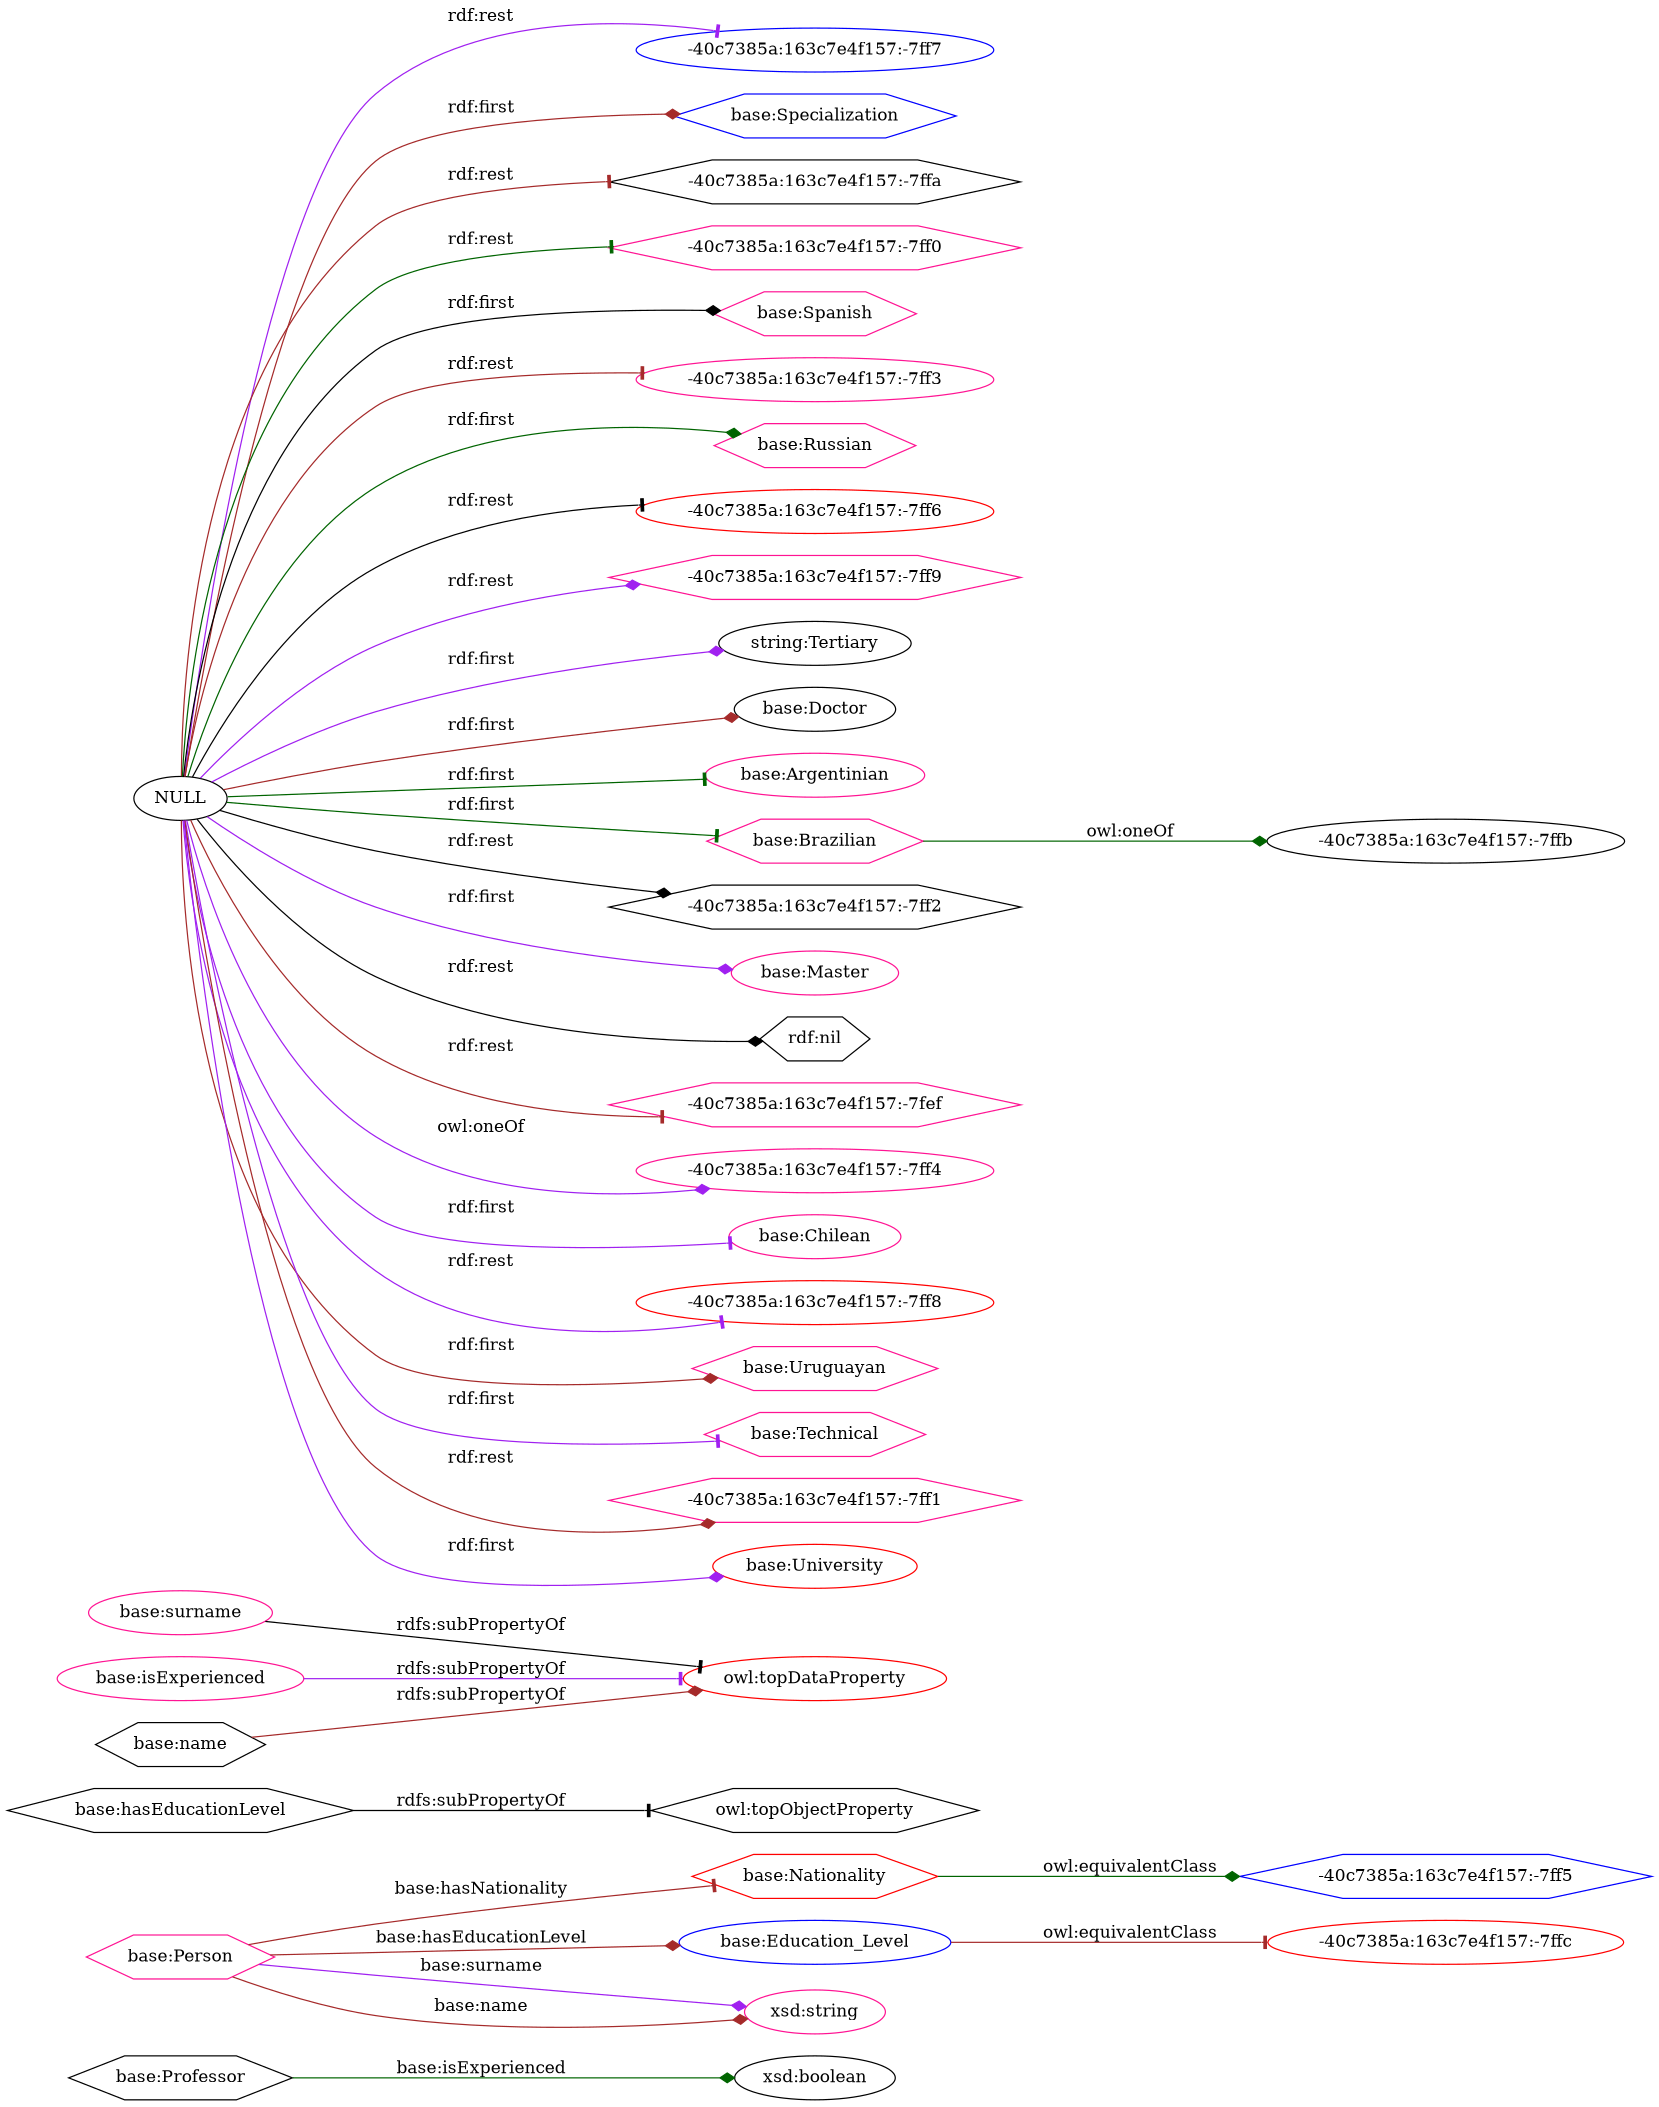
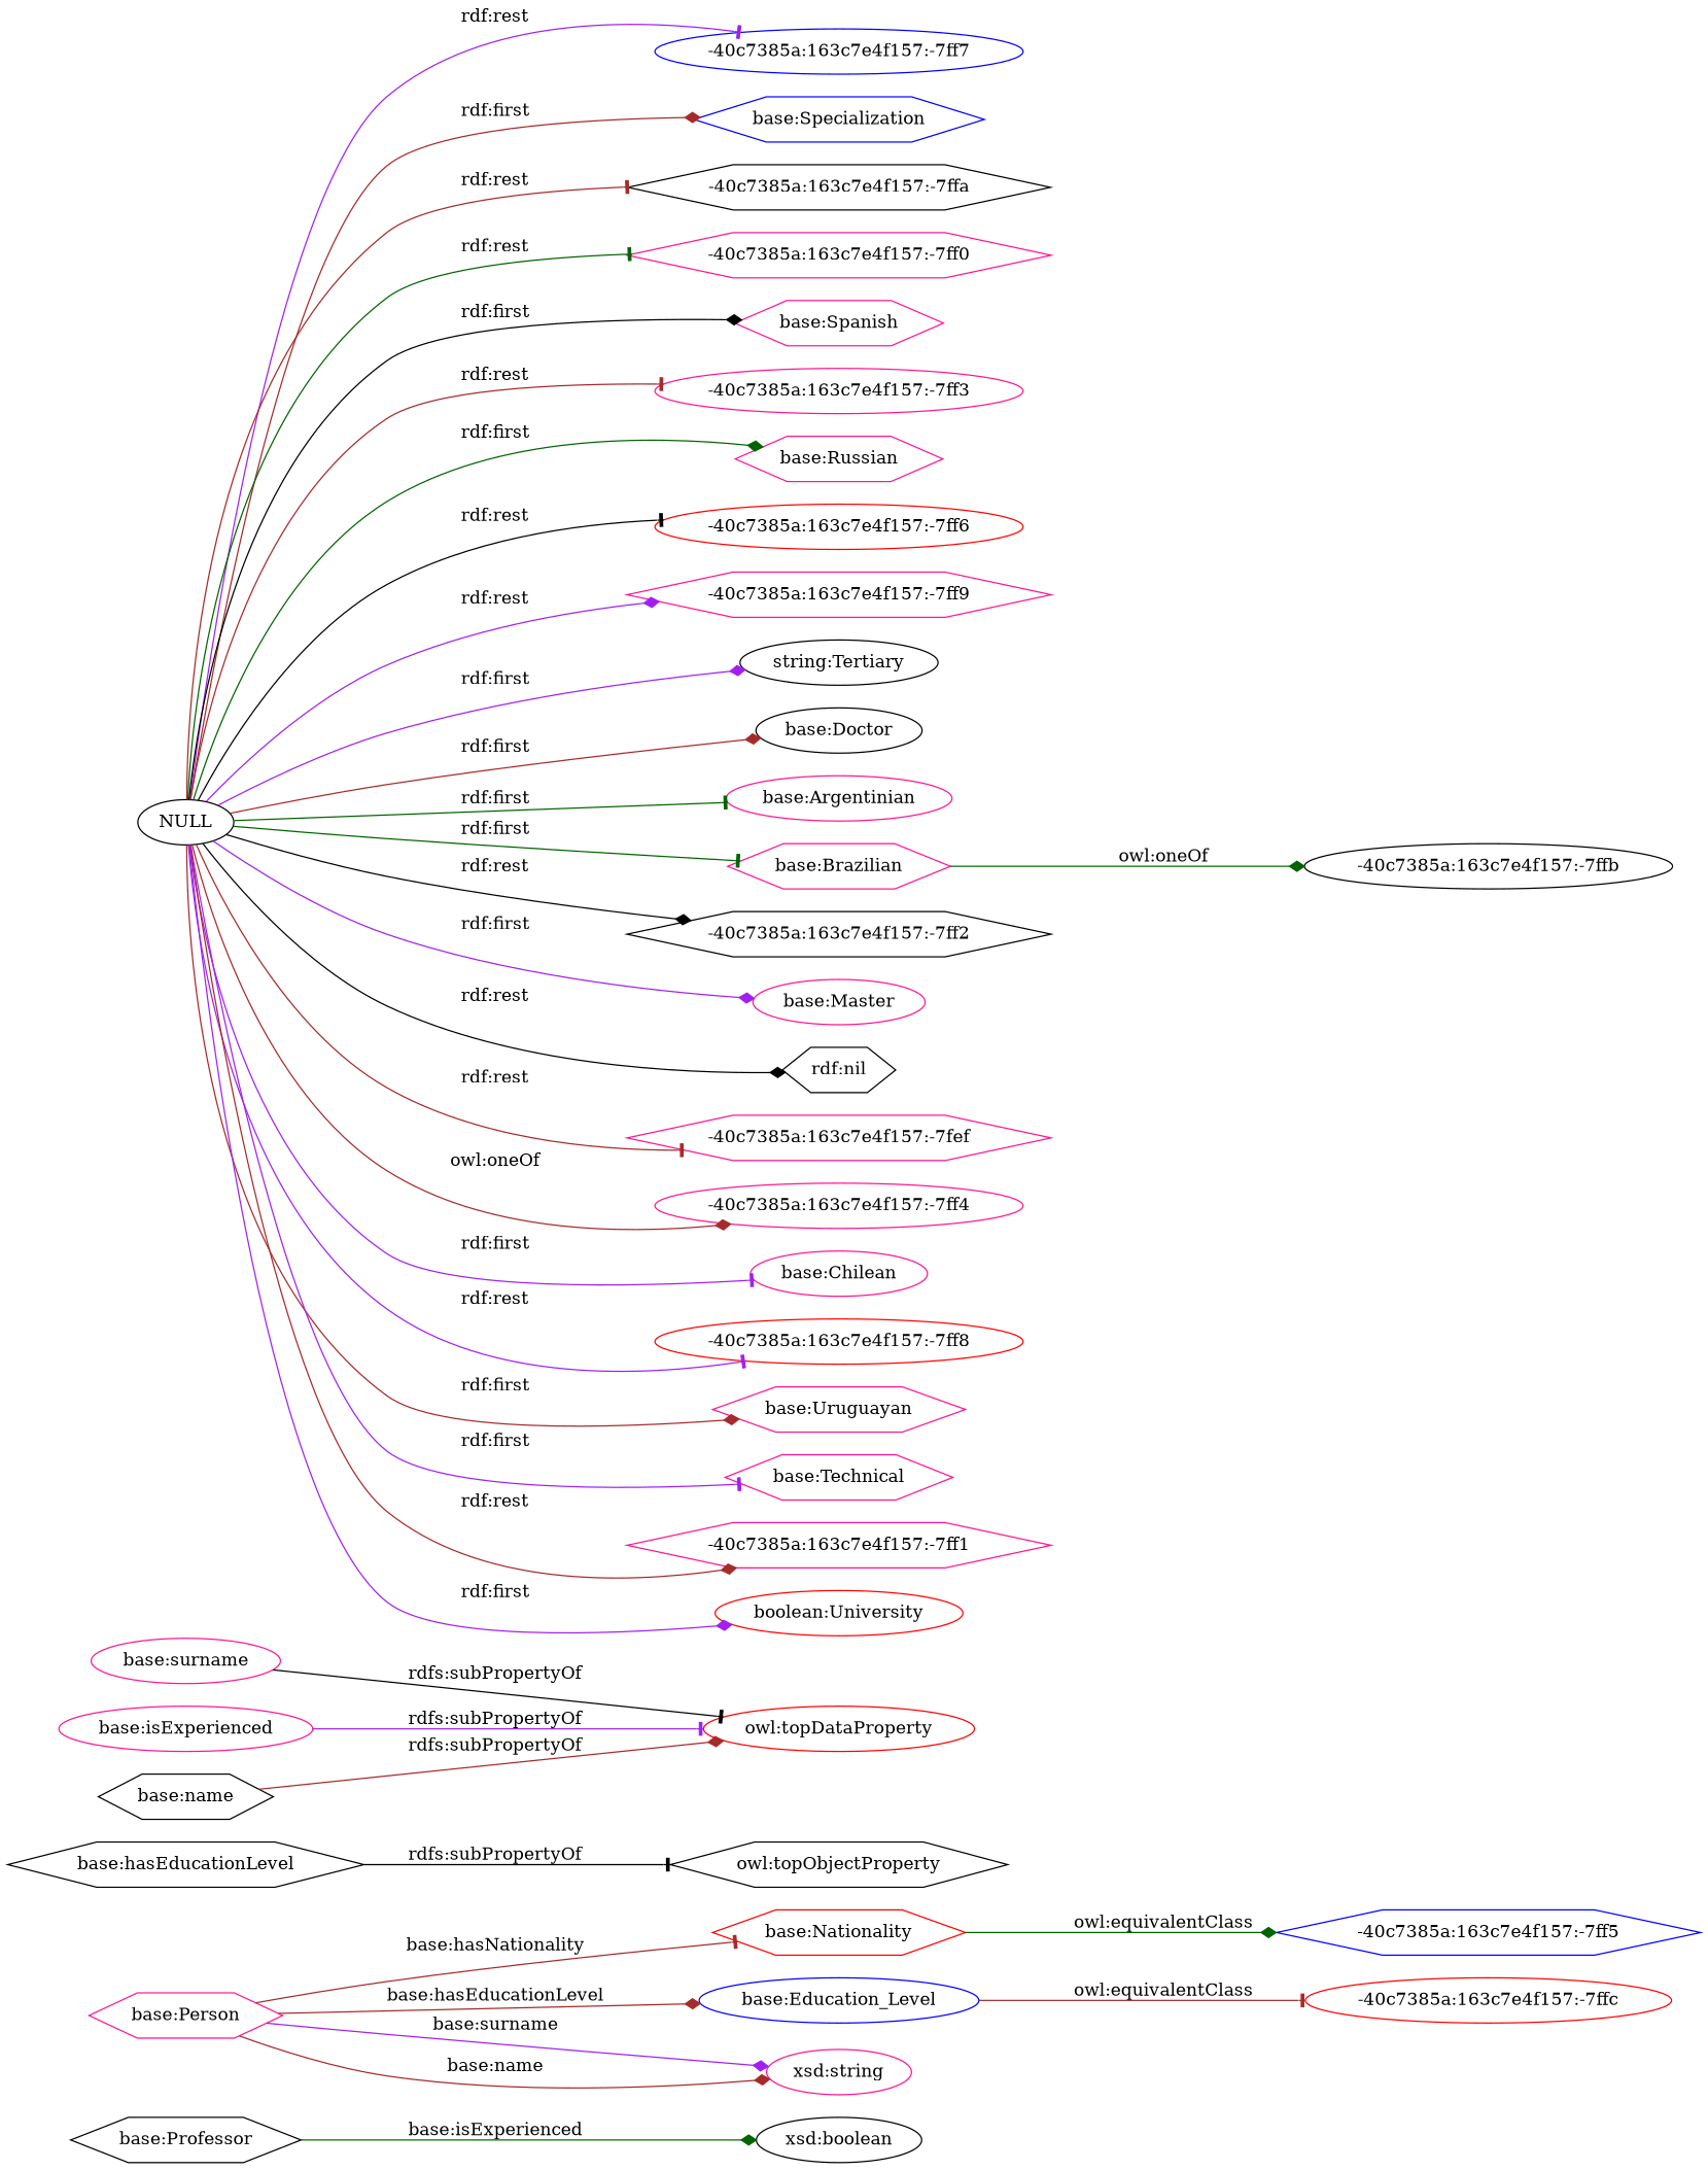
  digraph {
    fontname="DejaVu Serif"
    rankdir=LR
    node [color=deeppink fontname="DejaVu Serif" shape=hexagon]
    edge [arrowhead=diamond color=brown fontname="DejaVu Serif"]
    "base:Professor" [color=black]
    "xsd:boolean" [color=black shape=ellipse]
    "base:Nationality" [color=red]
    "base:Person"
    "base:Education_Level" [color=blue shape=ellipse]
    "xsd:string" [shape=ellipse]
    "-40c7385a:163c7e4f157:-7ff5" [color=blue]
    "-40c7385a:163c7e4f157:-7ffc" [color=red shape=ellipse]
    "base:hasEducationLevel" [color=black]
    "owl:topObjectProperty" [color=black]
    "base:surname" [shape=ellipse]
    "owl:topDataProperty" [color=red shape=ellipse]
    "base:isExperienced" [shape=ellipse]
    "base:name" [color=black]
    NULL [color=black shape=ellipse]
    "-40c7385a:163c7e4f157:-7ff7" [color=blue shape=ellipse]
    "base:Specialization" [color=blue]
    "-40c7385a:163c7e4f157:-7ffa" [color=black]
    "-40c7385a:163c7e4f157:-7ff0"
    "base:Spanish"
    "-40c7385a:163c7e4f157:-7ff3" [shape=ellipse]
    "base:Russian"
    "-40c7385a:163c7e4f157:-7ff6" [color=red shape=ellipse]
    "-40c7385a:163c7e4f157:-7ff9"
    n25 [color=black label="string:Tertiary" shape=ellipse]
    "base:Doctor" [color=black shape=ellipse]
    "base:Argentinian" [shape=ellipse]
    "base:Brazilian"
    "-40c7385a:163c7e4f157:-7ff2" [color=black]
    "base:Master" [shape=ellipse]
    "rdf:nil" [color=black]
    "-40c7385a:163c7e4f157:-7fef"
    "-40c7385a:163c7e4f157:-7ff4" [shape=ellipse]
    "base:Chilean" [shape=ellipse]
    "-40c7385a:163c7e4f157:-7ff8" [color=red shape=ellipse]
    "base:Uruguayan"
    "base:Technical"
    "-40c7385a:163c7e4f157:-7ff1"
-   "base:University" [color=red shape=ellipse]
+   "base:University" [color=red shape=ellipse label="boolean:University"]
    "-40c7385a:163c7e4f157:-7ffb" [color=black shape=ellipse]
    "base:Professor" -> "xsd:boolean" [color=darkgreen label="base:isExperienced"]
    "base:Nationality" -> "-40c7385a:163c7e4f157:-7ff5" [color=darkgreen label="owl:equivalentClass"]
    "base:Person" -> "base:Nationality" [arrowhead=tee label="base:hasNationality"]
    "base:Person" -> "base:Education_Level" [label="base:hasEducationLevel"]
    "base:Person" -> "xsd:string" [color=purple label="base:surname"]
    "base:Person" -> "xsd:string" [label="base:name"]
    "base:Education_Level" -> "-40c7385a:163c7e4f157:-7ffc" [arrowhead=tee label="owl:equivalentClass"]
    "base:hasEducationLevel" -> "owl:topObjectProperty" [arrowhead=tee color=black label="rdfs:subPropertyOf"]
    "base:surname" -> "owl:topDataProperty" [arrowhead=tee color=black label="rdfs:subPropertyOf"]
    "base:isExperienced" -> "owl:topDataProperty" [arrowhead=tee color=purple label="rdfs:subPropertyOf"]
    "base:name" -> "owl:topDataProperty" [label="rdfs:subPropertyOf"]
    NULL -> "-40c7385a:163c7e4f157:-7ff7" [arrowhead=tee color=purple label="rdf:rest"]
    NULL -> "base:Specialization" [label="rdf:first"]
    NULL -> "-40c7385a:163c7e4f157:-7ffa" [arrowhead=tee label="rdf:rest"]
    NULL -> "-40c7385a:163c7e4f157:-7ff0" [arrowhead=tee color=darkgreen label="rdf:rest"]
    NULL -> "base:Spanish" [color=black label="rdf:first"]
    NULL -> "-40c7385a:163c7e4f157:-7ff3" [arrowhead=tee label="rdf:rest"]
    NULL -> "base:Russian" [color=darkgreen label="rdf:first"]
    NULL -> "-40c7385a:163c7e4f157:-7ff6" [arrowhead=tee color=black label="rdf:rest"]
    NULL -> "-40c7385a:163c7e4f157:-7ff9" [color=purple label="rdf:rest"]
    NULL -> n25 [color=purple label="rdf:first"]
    NULL -> "base:Doctor" [label="rdf:first"]
    NULL -> "base:Argentinian" [arrowhead=tee color=darkgreen label="rdf:first"]
    NULL -> "base:Brazilian" [arrowhead=tee color=darkgreen label="rdf:first"]
    NULL -> "-40c7385a:163c7e4f157:-7ff2" [color=black label="rdf:rest"]
    NULL -> "base:Master" [color=purple label="rdf:first"]
    NULL -> "rdf:nil" [color=black label="rdf:rest"]
    NULL -> "-40c7385a:163c7e4f157:-7fef" [arrowhead=tee label="rdf:rest"]
-   NULL -> "-40c7385a:163c7e4f157:-7ff4" [color=purple label="owl:oneOf"]
+   NULL -> "-40c7385a:163c7e4f157:-7ff4" [label="owl:oneOf"]
    NULL -> "base:Chilean" [arrowhead=tee color=purple label="rdf:first"]
    NULL -> "-40c7385a:163c7e4f157:-7ff8" [arrowhead=tee color=purple label="rdf:rest"]
    NULL -> "base:Uruguayan" [label="rdf:first"]
    NULL -> "base:Technical" [arrowhead=tee color=purple label="rdf:first"]
    NULL -> "-40c7385a:163c7e4f157:-7ff1" [label="rdf:rest"]
    NULL -> "base:University" [color=purple label="rdf:first"]
    "base:Brazilian" -> "-40c7385a:163c7e4f157:-7ffb" [color=darkgreen label="owl:oneOf"]
  }
